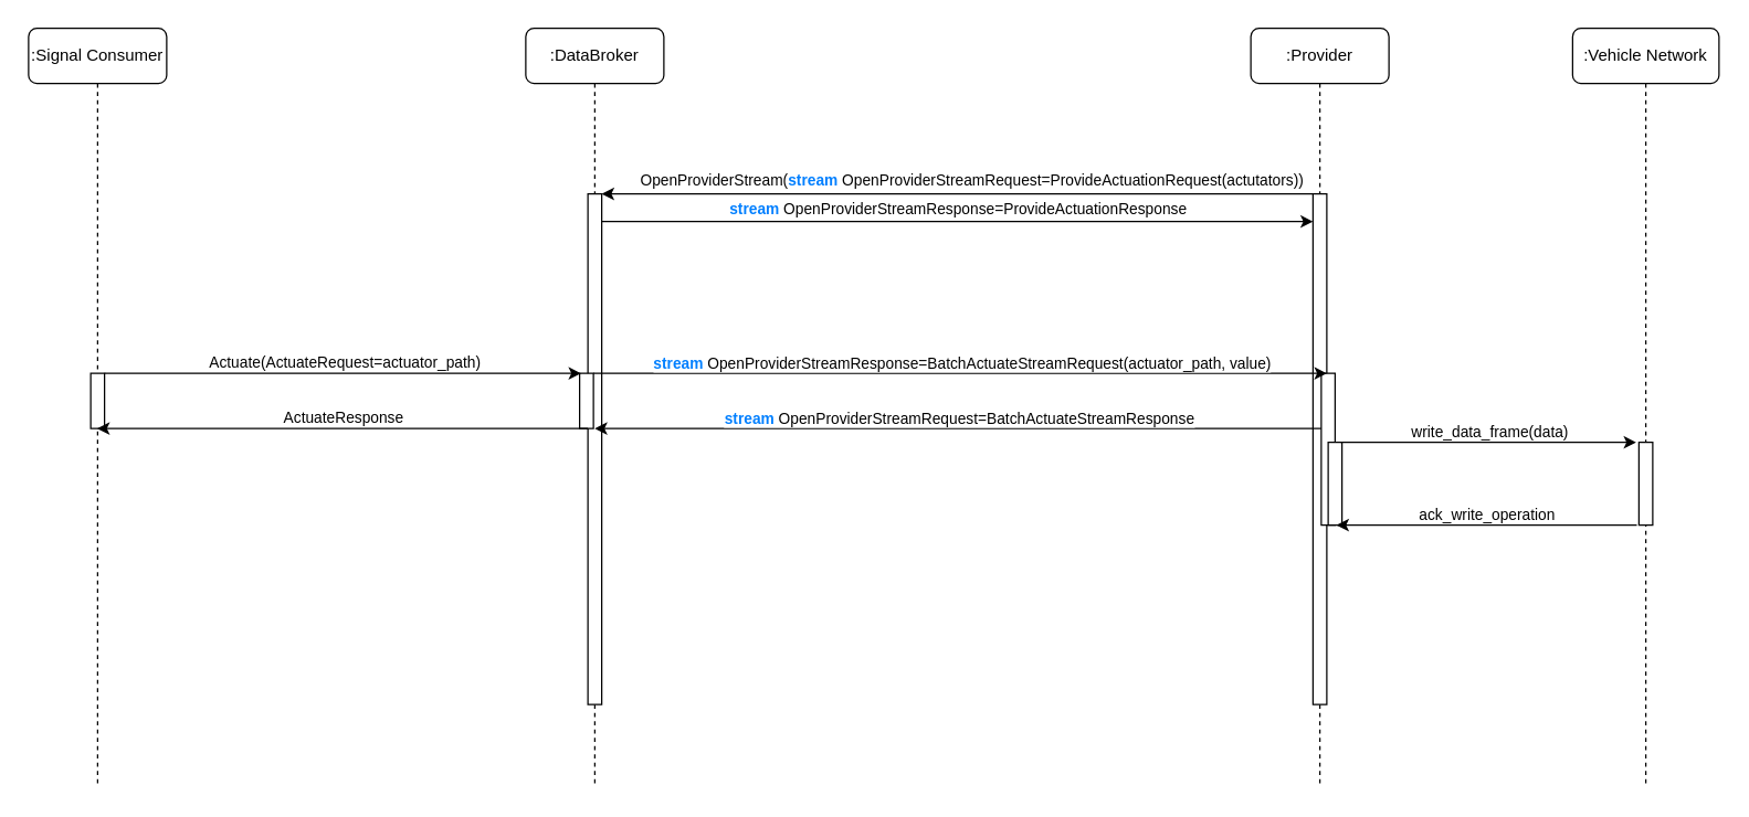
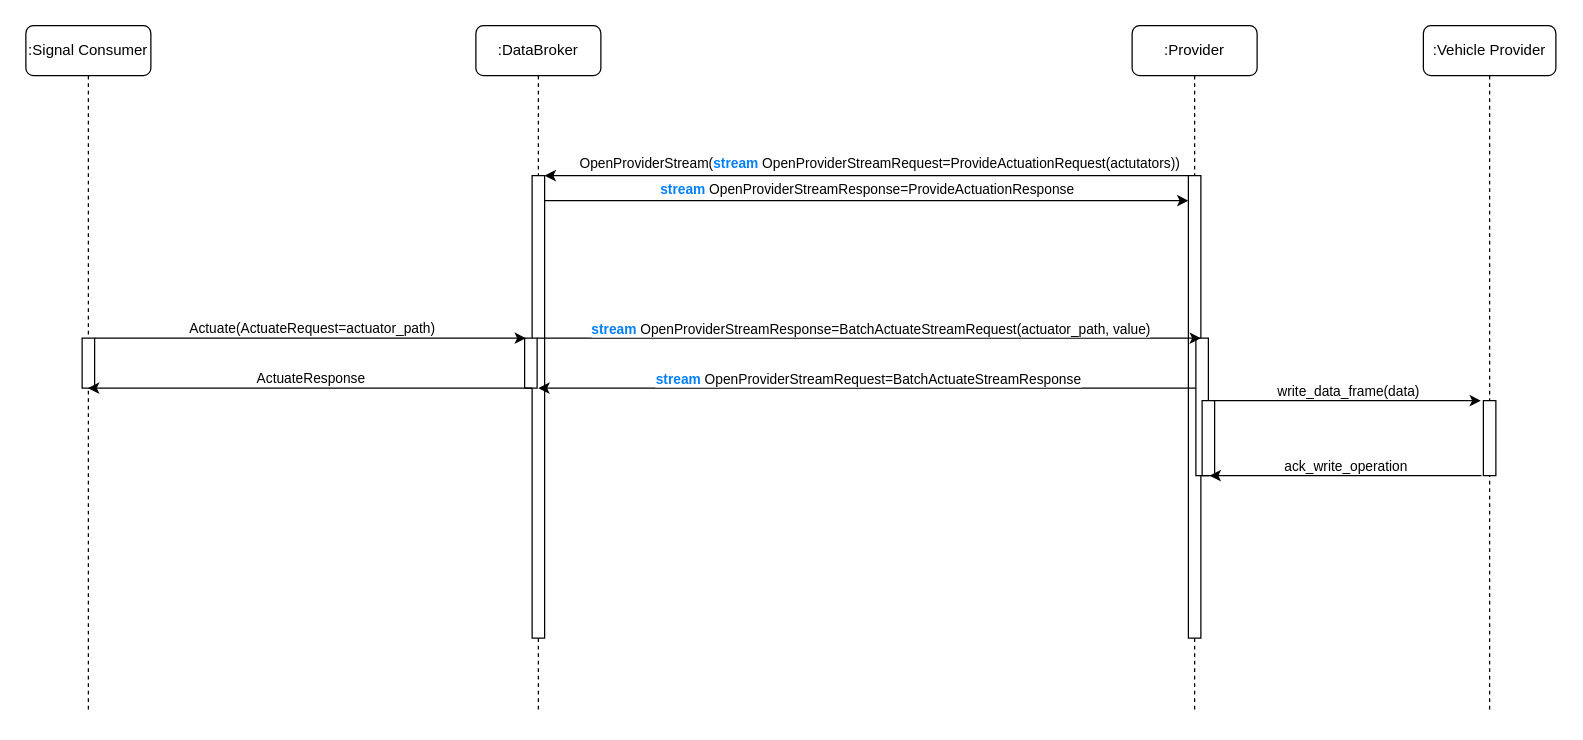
  <mxCell id="0" />
  <mxCell id="1" parent="0" />
  <mxCell id="2" value=":DataBroker" style="shape=umlLifeline;perimeter=lifelinePerimeter;whiteSpace=wrap;html=1;container=1;collapsible=0;recursiveResize=0;outlineConnect=0;rounded=1;" parent="1" vertex="1"><mxGeometry x="380" y="20" width="100" height="550" as="geometry" /></mxCell>
  <mxCell id="3" value="" style="html=1;points=[[0,0,0,0,5],[0,1,0,0,-5],[1,0,0,0,5],[1,1,0,0,-5]];perimeter=orthogonalPerimeter;outlineConnect=0;targetShapes=umlLifeline;portConstraint=eastwest;newEdgeStyle={&quot;curved&quot;:0,&quot;rounded&quot;:0};" parent="2" vertex="1"><mxGeometry x="45" y="120" width="10" height="370" as="geometry" /></mxCell>
  <mxCell id="4" value="" style="html=1;points=[[0,0,0,0,5],[0,1,0,0,-5],[1,0,0,0,5],[1,1,0,0,-5]];perimeter=orthogonalPerimeter;outlineConnect=0;targetShapes=umlLifeline;portConstraint=eastwest;newEdgeStyle={&quot;curved&quot;:0,&quot;rounded&quot;:0};" parent="2" vertex="1"><mxGeometry x="39" y="250" width="10" height="40" as="geometry" /></mxCell>
  <mxCell id="5" value=":Signal Consumer" style="shape=umlLifeline;perimeter=lifelinePerimeter;whiteSpace=wrap;html=1;container=1;collapsible=0;recursiveResize=0;outlineConnect=0;rounded=1;" parent="1" vertex="1"><mxGeometry y="20" width="100" height="550" as="geometry" x="20" /></mxCell>
  <mxCell id="6" value="" style="html=1;points=[[0,0,0,0,5],[0,1,0,0,-5],[1,0,0,0,5],[1,1,0,0,-5]];perimeter=orthogonalPerimeter;outlineConnect=0;targetShapes=umlLifeline;portConstraint=eastwest;newEdgeStyle={&quot;curved&quot;:0,&quot;rounded&quot;:0};" parent="5" vertex="1"><mxGeometry x="45" y="250" width="10" height="40" as="geometry" /></mxCell>
  <mxCell id="7" value=":Provider" style="shape=umlLifeline;perimeter=lifelinePerimeter;whiteSpace=wrap;html=1;container=1;collapsible=0;recursiveResize=0;outlineConnect=0;rounded=1;" parent="1" vertex="1"><mxGeometry x="905" y="20" width="100" height="550" as="geometry" /></mxCell>
  <mxCell id="8" value="" style="html=1;points=[[0,0,0,0,5],[0,1,0,0,-5],[1,0,0,0,5],[1,1,0,0,-5]];perimeter=orthogonalPerimeter;outlineConnect=0;targetShapes=umlLifeline;portConstraint=eastwest;newEdgeStyle={&quot;curved&quot;:0,&quot;rounded&quot;:0};" parent="7" vertex="1"><mxGeometry x="45" y="120" width="10" height="370" as="geometry" /></mxCell>
  <mxCell id="9" value="" style="html=1;points=[[0,0,0,0,5],[0,1,0,0,-5],[1,0,0,0,5],[1,1,0,0,-5]];perimeter=orthogonalPerimeter;outlineConnect=0;targetShapes=umlLifeline;portConstraint=eastwest;newEdgeStyle={&quot;curved&quot;:0,&quot;rounded&quot;:0};" parent="7" vertex="1"><mxGeometry x="51" y="250" width="10" height="110" as="geometry" /></mxCell>
  <mxCell id="10" value="" style="html=1;points=[[0,0,0,0,5],[0,1,0,0,-5],[1,0,0,0,5],[1,1,0,0,-5]];perimeter=orthogonalPerimeter;outlineConnect=0;targetShapes=umlLifeline;portConstraint=eastwest;newEdgeStyle={&quot;curved&quot;:0,&quot;rounded&quot;:0};" vertex="1" parent="7"><mxGeometry x="56" y="300" width="10" height="60" as="geometry" /></mxCell>
- <mxCell id="11" value=":Vehicle Network" style="shape=umlLifeline;perimeter=lifelinePerimeter;whiteSpace=wrap;html=1;container=1;collapsible=0;recursiveResize=0;outlineConnect=0;rounded=1;" parent="1" vertex="1"><mxGeometry x="1138" y="20" width="106" height="550" as="geometry" /></mxCell>
+ <mxCell id="11" value=":Vehicle Provider" style="shape=umlLifeline;perimeter=lifelinePerimeter;whiteSpace=wrap;html=1;container=1;collapsible=0;recursiveResize=0;outlineConnect=0;rounded=1;" parent="1" vertex="1"><mxGeometry x="1138" y="20" width="106" height="550" as="geometry" /></mxCell>
  <mxCell id="12" value="" style="html=1;points=[[0,0,0,0,5],[0,1,0,0,-5],[1,0,0,0,5],[1,1,0,0,-5]];perimeter=orthogonalPerimeter;outlineConnect=0;targetShapes=umlLifeline;portConstraint=eastwest;newEdgeStyle={&quot;curved&quot;:0,&quot;rounded&quot;:0};" vertex="1" parent="11"><mxGeometry x="48" y="300" width="10" height="60" as="geometry" /></mxCell>
  <mxCell id="13" value="" style="endArrow=classic;html=1;rounded=0;" parent="1" edge="1"><mxGeometry relative="1" as="geometry"><mxPoint x="425" y="310" as="sourcePoint" /><mxPoint x="69.7" y="310" as="targetPoint" /></mxGeometry></mxCell>
  <mxCell id="14" value="ActuateResponse" style="edgeLabel;resizable=0;html=1;;align=center;verticalAlign=middle;" parent="13" connectable="0" vertex="1"><mxGeometry relative="1" as="geometry"><mxPoint y="-9" as="offset" /></mxGeometry></mxCell>
  <mxCell id="15" value="" style="endArrow=classic;html=1;rounded=0;" parent="1" edge="1"><mxGeometry relative="1" as="geometry"><mxPoint x="75" y="270" as="sourcePoint" /><mxPoint x="420" y="270" as="targetPoint" /></mxGeometry></mxCell>
  <mxCell id="16" value="Actuate(ActuateRequest=actuator_path)" style="edgeLabel;resizable=0;html=1;;align=center;verticalAlign=middle;" parent="15" connectable="0" vertex="1"><mxGeometry relative="1" as="geometry"><mxPoint y="-9" as="offset" /></mxGeometry></mxCell>
  <mxCell id="17" value="" style="endArrow=classic;html=1;rounded=0;" parent="1" edge="1" source="8"><mxGeometry relative="1" as="geometry"><mxPoint x="945" y="140" as="sourcePoint" /><mxPoint x="435" y="140" as="targetPoint" /></mxGeometry></mxCell>
  <mxCell id="18" value="OpenProviderStream(&lt;b&gt;&lt;font color=&quot;#007fff&quot;&gt;stream&lt;/font&gt;&lt;/b&gt;&amp;nbsp;OpenProviderStreamRequest=ProvideActuationRequest(actutators))" style="edgeLabel;resizable=0;html=1;;align=center;verticalAlign=middle;" parent="17" connectable="0" vertex="1"><mxGeometry relative="1" as="geometry"><mxPoint x="10" y="-11" as="offset" /></mxGeometry></mxCell>
  <mxCell id="19" value="" style="endArrow=classic;html=1;rounded=0;" parent="1" edge="1" target="8"><mxGeometry relative="1" as="geometry"><mxPoint x="435.035" y="160" as="sourcePoint" /><mxPoint x="945" y="160" as="targetPoint" /></mxGeometry></mxCell>
  <mxCell id="20" value="&lt;b&gt;&lt;font color=&quot;#007fff&quot;&gt;stream&lt;/font&gt;&lt;/b&gt;&amp;nbsp;OpenProviderStreamResponse=ProvideActuationResponse" style="edgeLabel;resizable=0;html=1;;align=center;verticalAlign=middle;" parent="19" connectable="0" vertex="1"><mxGeometry relative="1" as="geometry"><mxPoint y="-10" as="offset" /></mxGeometry></mxCell>
  <mxCell id="21" value="" style="endArrow=classic;html=1;rounded=0;" parent="1" edge="1" source="9"><mxGeometry relative="1" as="geometry"><mxPoint x="952" y="309.22" as="sourcePoint" /><mxPoint x="430" y="310" as="targetPoint" /></mxGeometry></mxCell>
  <mxCell id="22" value="&lt;b&gt;&lt;font color=&quot;#007fff&quot;&gt;stream&lt;/font&gt;&lt;/b&gt;&amp;nbsp;OpenProviderStreamRequest=BatchActuateStreamResponse" style="edgeLabel;resizable=0;html=1;;align=center;verticalAlign=middle;" parent="21" connectable="0" vertex="1"><mxGeometry relative="1" as="geometry"><mxPoint y="-8" as="offset" /></mxGeometry></mxCell>
  <mxCell id="23" value="" style="endArrow=classic;html=1;rounded=0;" parent="1" source="4" edge="1"><mxGeometry relative="1" as="geometry"><mxPoint x="435" y="270" as="sourcePoint" /><mxPoint x="960" y="270" as="targetPoint" /></mxGeometry></mxCell>
  <mxCell id="24" value="&lt;b&gt;&lt;font color=&quot;#007fff&quot;&gt;stream&lt;/font&gt;&lt;/b&gt;&amp;nbsp;OpenProviderStreamResponse=BatchActuateStreamRequest(actuator_path, value)" style="edgeLabel;resizable=0;html=1;;align=center;verticalAlign=middle;" parent="23" connectable="0" vertex="1"><mxGeometry relative="1" as="geometry"><mxPoint y="-8" as="offset" /></mxGeometry></mxCell>
  <mxCell id="25" value="" style="endArrow=classic;html=1;rounded=0;" parent="1" edge="1"><mxGeometry relative="1" as="geometry"><mxPoint x="970" y="320" as="sourcePoint" /><mxPoint x="1184" y="320" as="targetPoint" /></mxGeometry></mxCell>
  <mxCell id="26" value="write_data_frame(data)" style="edgeLabel;resizable=0;html=1;;align=center;verticalAlign=middle;" parent="25" connectable="0" vertex="1"><mxGeometry relative="1" as="geometry"><mxPoint y="-8" as="offset" /></mxGeometry></mxCell>
  <mxCell id="27" value="" style="endArrow=classic;html=1;rounded=0;" parent="1" edge="1"><mxGeometry relative="1" as="geometry"><mxPoint x="1184.5" y="380" as="sourcePoint" /><mxPoint x="967" y="380" as="targetPoint" /></mxGeometry></mxCell>
  <mxCell id="28" value="ack_write_operation" style="edgeLabel;resizable=0;html=1;;align=center;verticalAlign=middle;" parent="27" connectable="0" vertex="1"><mxGeometry relative="1" as="geometry"><mxPoint y="-8" as="offset" /></mxGeometry></mxCell>
